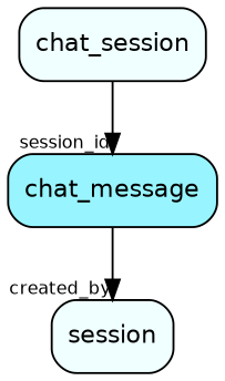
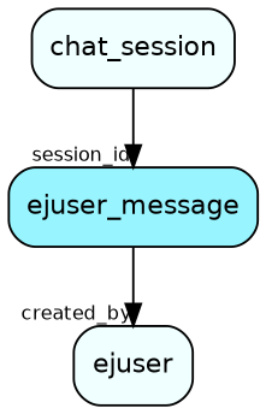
  digraph {
    node [fillcolor=azure1 fontname=Helvetica fontsize=12 shape=box style="rounded, filled"]
    edge [fontname=Helvetica fontsize=9]
-   chat_message [fillcolor=cadetblue1]
-   ejuser [label=session]
+   chat_message [fillcolor=cadetblue1 label=ejuser_message]
+   ejuser
    chat_session
    chat_message -> ejuser [headlabel=created_by]
    chat_session -> chat_message [headlabel=session_id]
  }
